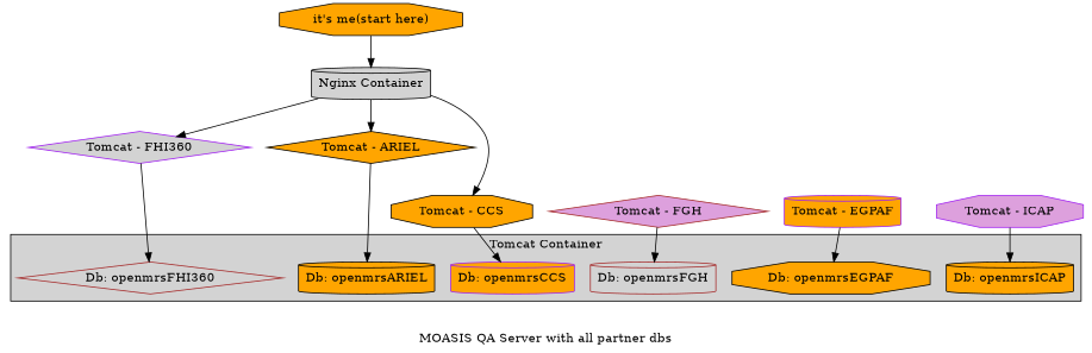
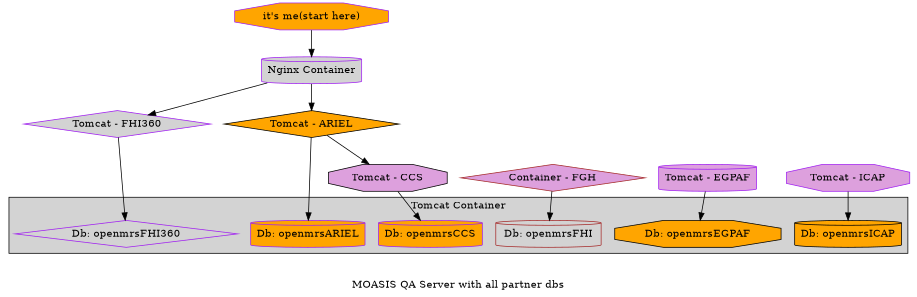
  digraph {
    label="MOASIS QA Server with all partner dbs"
    rankdir=TB
    node [color=purple fillcolor=orange shape=cylinder style=filled]
-   n1 [color=brown fillcolor=lightgrey label="Db: openmrsFGH"]
-   n2 [color=black label="Db: openmrsARIEL"]
+   n1 [color=brown fillcolor=lightgrey label="Db: openmrsFHI"]
+   n2 [label="Db: openmrsARIEL"]
    n3 [color=black label="Db: openmrsICAP"]
-   n4 [color=brown fillcolor=lightgrey label="Db: openmrsFHI360" shape=diamond]
+   n4 [fillcolor=lightgrey label="Db: openmrsFHI360" shape=diamond]
    n5 [color=black label="Db: openmrsEGPAF" shape=octagon]
    n6 [label="Db: openmrsCCS"]
-   n7 [color=black label="it's me(start here)" shape=octagon]
-   n8 [color=black fillcolor=lightgrey label="Nginx Container"]
+   n7 [label="it's me(start here)" shape=octagon]
+   n8 [fillcolor=lightgrey label="Nginx Container"]
    n9 [fillcolor=lightgrey label="Tomcat - FHI360" shape=diamond]
    n10 [color=black label="Tomcat - ARIEL" shape=diamond]
-   n11 [color=black label="Tomcat - CCS" shape=octagon]
-   n12 [color=brown fillcolor=plum label="Tomcat - FGH" shape=diamond]
-   n13 [label="Tomcat - EGPAF"]
+   n11 [color=black fillcolor=plum label="Tomcat - CCS" shape=octagon]
+   n12 [color=brown fillcolor=plum label="Container - FGH" shape=diamond]
+   n13 [fillcolor=plum label="Tomcat - EGPAF"]
    n14 [fillcolor=plum label="Tomcat - ICAP" shape=octagon]
    subgraph cluster_1 {
      label="Tomcat Container"
      style=filled
      n1
      n2
      n3
      n4
      n5
      n6
    }
    n7 -> n8
    n8 -> n9
    n8 -> n10
-   n8 -> n11
+   n10 -> n11
    n9 -> n4
    n10 -> n2
    n11 -> n6
    n12 -> n1
    n13 -> n5
    n14 -> n3
  }
